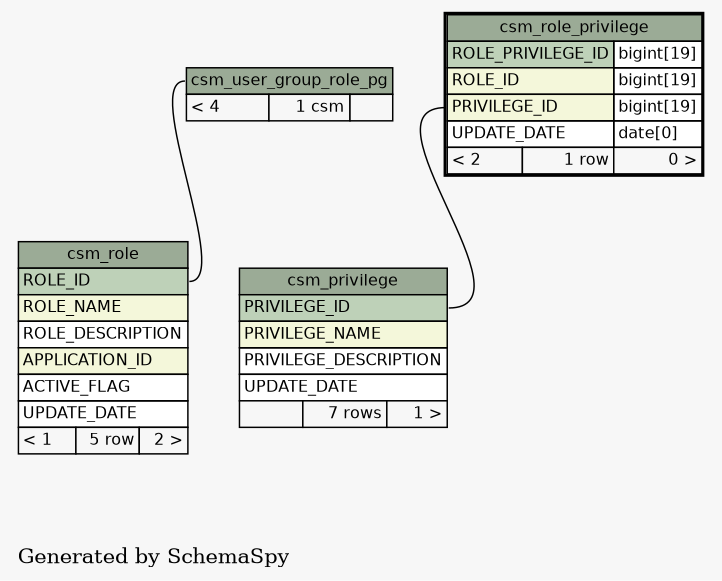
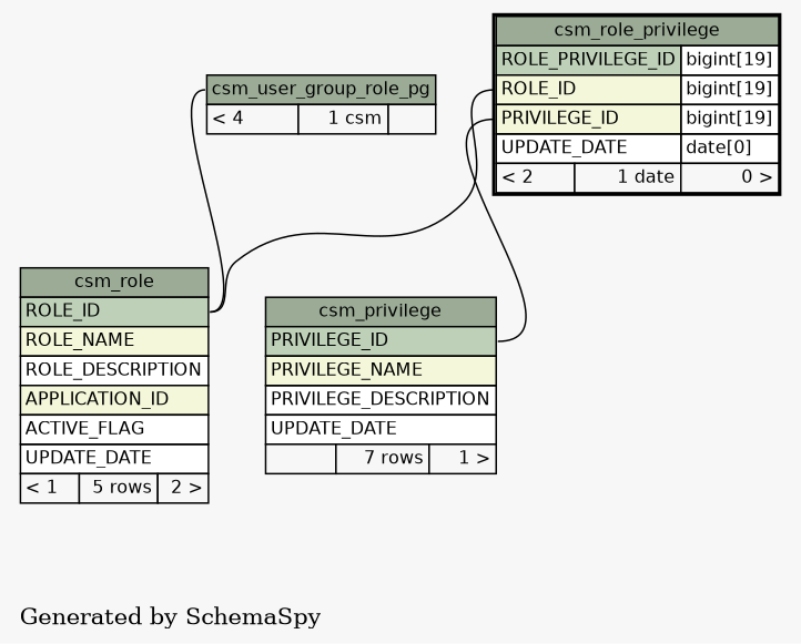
  digraph {
    bgcolor="#f7f7f7"
    label="\nGenerated by SchemaSpy"
    labeljust=l
    rankdir=TB
    node [fontname=Helvetica fontsize=11 shape=plaintext]
    edge [arrowhead=none arrowsize=0.8 arrowtail=crowtee headport="ROLE_ID:e"]
-   n1 [label=<     <TABLE BORDER="0" CELLBORDER="1" CELLSPACING="0" BGCOLOR="#ffffff">       <TR><TD PORT="csm_role.heading" COLSPAN="3" BGCOLOR="#9bab96" ALIGN="CENTER">csm_role</TD></TR>       <TR><TD PORT="ROLE_ID" COLSPAN="3" BGCOLOR="#bed1b8" ALIGN="LEFT">ROLE_ID</TD></TR>       <TR><TD PORT="ROLE_NAME" COLSPAN="3" BGCOLOR="#f4f7da" ALIGN="LEFT">ROLE_NAME</TD></TR>       <TR><TD PORT="ROLE_DESCRIPTION" COLSPAN="3" ALIGN="LEFT">ROLE_DESCRIPTION</TD></TR>       <TR><TD PORT="APPLICATION_ID" COLSPAN="3" BGCOLOR="#f4f7da" ALIGN="LEFT">APPLICATION_ID</TD></TR>       <TR><TD PORT="ACTIVE_FLAG" COLSPAN="3" ALIGN="LEFT">ACTIVE_FLAG</TD></TR>       <TR><TD PORT="UPDATE_DATE" COLSPAN="3" ALIGN="LEFT">UPDATE_DATE</TD></TR>       <TR><TD ALIGN="LEFT" BGCOLOR="#f7f7f7">&lt; 1</TD><TD ALIGN="RIGHT" BGCOLOR="#f7f7f7">5 row</TD><TD ALIGN="RIGHT" BGCOLOR="#f7f7f7">2 &gt;</TD></TR>     </TABLE>>]
-   n2 [label=<     <TABLE BORDER="2" CELLBORDER="1" CELLSPACING="0" BGCOLOR="#ffffff">       <TR><TD PORT="csm_role_privilege.heading" COLSPAN="3" BGCOLOR="#9bab96" ALIGN="CENTER">csm_role_privilege</TD></TR>       <TR><TD PORT="ROLE_PRIVILEGE_ID" COLSPAN="2" BGCOLOR="#bed1b8" ALIGN="LEFT">ROLE_PRIVILEGE_ID</TD><TD PORT="ROLE_PRIVILEGE_ID.type" ALIGN="LEFT">bigint[19]</TD></TR>       <TR><TD PORT="ROLE_ID" COLSPAN="2" BGCOLOR="#f4f7da" ALIGN="LEFT">ROLE_ID</TD><TD PORT="ROLE_ID.type" ALIGN="LEFT">bigint[19]</TD></TR>       <TR><TD PORT="PRIVILEGE_ID" COLSPAN="2" BGCOLOR="#f4f7da" ALIGN="LEFT">PRIVILEGE_ID</TD><TD PORT="PRIVILEGE_ID.type" ALIGN="LEFT">bigint[19]</TD></TR>       <TR><TD PORT="UPDATE_DATE" COLSPAN="2" ALIGN="LEFT">UPDATE_DATE</TD><TD PORT="UPDATE_DATE.type" ALIGN="LEFT">date[0]</TD></TR>       <TR><TD ALIGN="LEFT" BGCOLOR="#f7f7f7">&lt; 2</TD><TD ALIGN="RIGHT" BGCOLOR="#f7f7f7">1 row</TD><TD ALIGN="RIGHT" BGCOLOR="#f7f7f7">0 &gt;</TD></TR>     </TABLE>>]
+   n1 [label=<     <TABLE BORDER="0" CELLBORDER="1" CELLSPACING="0" BGCOLOR="#ffffff">       <TR><TD PORT="csm_role.heading" COLSPAN="3" BGCOLOR="#9bab96" ALIGN="CENTER">csm_role</TD></TR>       <TR><TD PORT="ROLE_ID" COLSPAN="3" BGCOLOR="#bed1b8" ALIGN="LEFT">ROLE_ID</TD></TR>       <TR><TD PORT="ROLE_NAME" COLSPAN="3" BGCOLOR="#f4f7da" ALIGN="LEFT">ROLE_NAME</TD></TR>       <TR><TD PORT="ROLE_DESCRIPTION" COLSPAN="3" ALIGN="LEFT">ROLE_DESCRIPTION</TD></TR>       <TR><TD PORT="APPLICATION_ID" COLSPAN="3" BGCOLOR="#f4f7da" ALIGN="LEFT">APPLICATION_ID</TD></TR>       <TR><TD PORT="ACTIVE_FLAG" COLSPAN="3" ALIGN="LEFT">ACTIVE_FLAG</TD></TR>       <TR><TD PORT="UPDATE_DATE" COLSPAN="3" ALIGN="LEFT">UPDATE_DATE</TD></TR>       <TR><TD ALIGN="LEFT" BGCOLOR="#f7f7f7">&lt; 1</TD><TD ALIGN="RIGHT" BGCOLOR="#f7f7f7">5 rows</TD><TD ALIGN="RIGHT" BGCOLOR="#f7f7f7">2 &gt;</TD></TR>     </TABLE>>]
+   n2 [label=<     <TABLE BORDER="2" CELLBORDER="1" CELLSPACING="0" BGCOLOR="#ffffff">       <TR><TD PORT="csm_role_privilege.heading" COLSPAN="3" BGCOLOR="#9bab96" ALIGN="CENTER">csm_role_privilege</TD></TR>       <TR><TD PORT="ROLE_PRIVILEGE_ID" COLSPAN="2" BGCOLOR="#bed1b8" ALIGN="LEFT">ROLE_PRIVILEGE_ID</TD><TD PORT="ROLE_PRIVILEGE_ID.type" ALIGN="LEFT">bigint[19]</TD></TR>       <TR><TD PORT="ROLE_ID" COLSPAN="2" BGCOLOR="#f4f7da" ALIGN="LEFT">ROLE_ID</TD><TD PORT="ROLE_ID.type" ALIGN="LEFT">bigint[19]</TD></TR>       <TR><TD PORT="PRIVILEGE_ID" COLSPAN="2" BGCOLOR="#f4f7da" ALIGN="LEFT">PRIVILEGE_ID</TD><TD PORT="PRIVILEGE_ID.type" ALIGN="LEFT">bigint[19]</TD></TR>       <TR><TD PORT="UPDATE_DATE" COLSPAN="2" ALIGN="LEFT">UPDATE_DATE</TD><TD PORT="UPDATE_DATE.type" ALIGN="LEFT">date[0]</TD></TR>       <TR><TD ALIGN="LEFT" BGCOLOR="#f7f7f7">&lt; 2</TD><TD ALIGN="RIGHT" BGCOLOR="#f7f7f7">1 date</TD><TD ALIGN="RIGHT" BGCOLOR="#f7f7f7">0 &gt;</TD></TR>     </TABLE>>]
    n3 [label=<     <TABLE BORDER="0" CELLBORDER="1" CELLSPACING="0" BGCOLOR="#ffffff">       <TR><TD PORT="csm_privilege.heading" COLSPAN="3" BGCOLOR="#9bab96" ALIGN="CENTER">csm_privilege</TD></TR>       <TR><TD PORT="PRIVILEGE_ID" COLSPAN="3" BGCOLOR="#bed1b8" ALIGN="LEFT">PRIVILEGE_ID</TD></TR>       <TR><TD PORT="PRIVILEGE_NAME" COLSPAN="3" BGCOLOR="#f4f7da" ALIGN="LEFT">PRIVILEGE_NAME</TD></TR>       <TR><TD PORT="PRIVILEGE_DESCRIPTION" COLSPAN="3" ALIGN="LEFT">PRIVILEGE_DESCRIPTION</TD></TR>       <TR><TD PORT="UPDATE_DATE" COLSPAN="3" ALIGN="LEFT">UPDATE_DATE</TD></TR>       <TR><TD ALIGN="LEFT" BGCOLOR="#f7f7f7">  </TD><TD ALIGN="RIGHT" BGCOLOR="#f7f7f7">7 rows</TD><TD ALIGN="RIGHT" BGCOLOR="#f7f7f7">1 &gt;</TD></TR>     </TABLE>>]
    n4 [label=<     <TABLE BORDER="0" CELLBORDER="1" CELLSPACING="0" BGCOLOR="#ffffff">       <TR><TD PORT="csm_user_group_role_pg.heading" COLSPAN="3" BGCOLOR="#9bab96" ALIGN="CENTER">csm_user_group_role_pg</TD></TR>       <TR><TD ALIGN="LEFT" BGCOLOR="#f7f7f7">&lt; 4</TD><TD ALIGN="RIGHT" BGCOLOR="#f7f7f7">1 csm</TD><TD ALIGN="RIGHT" BGCOLOR="#f7f7f7">  </TD></TR>     </TABLE>>]
+   n2 -> n1 [tailport="ROLE_ID:w"]
    n2 -> n3 [headport="PRIVILEGE_ID:e" tailport="PRIVILEGE_ID:w"]
    n4 -> n1 [tailport="csm_user_group_role_pg.heading:w"]
  }
